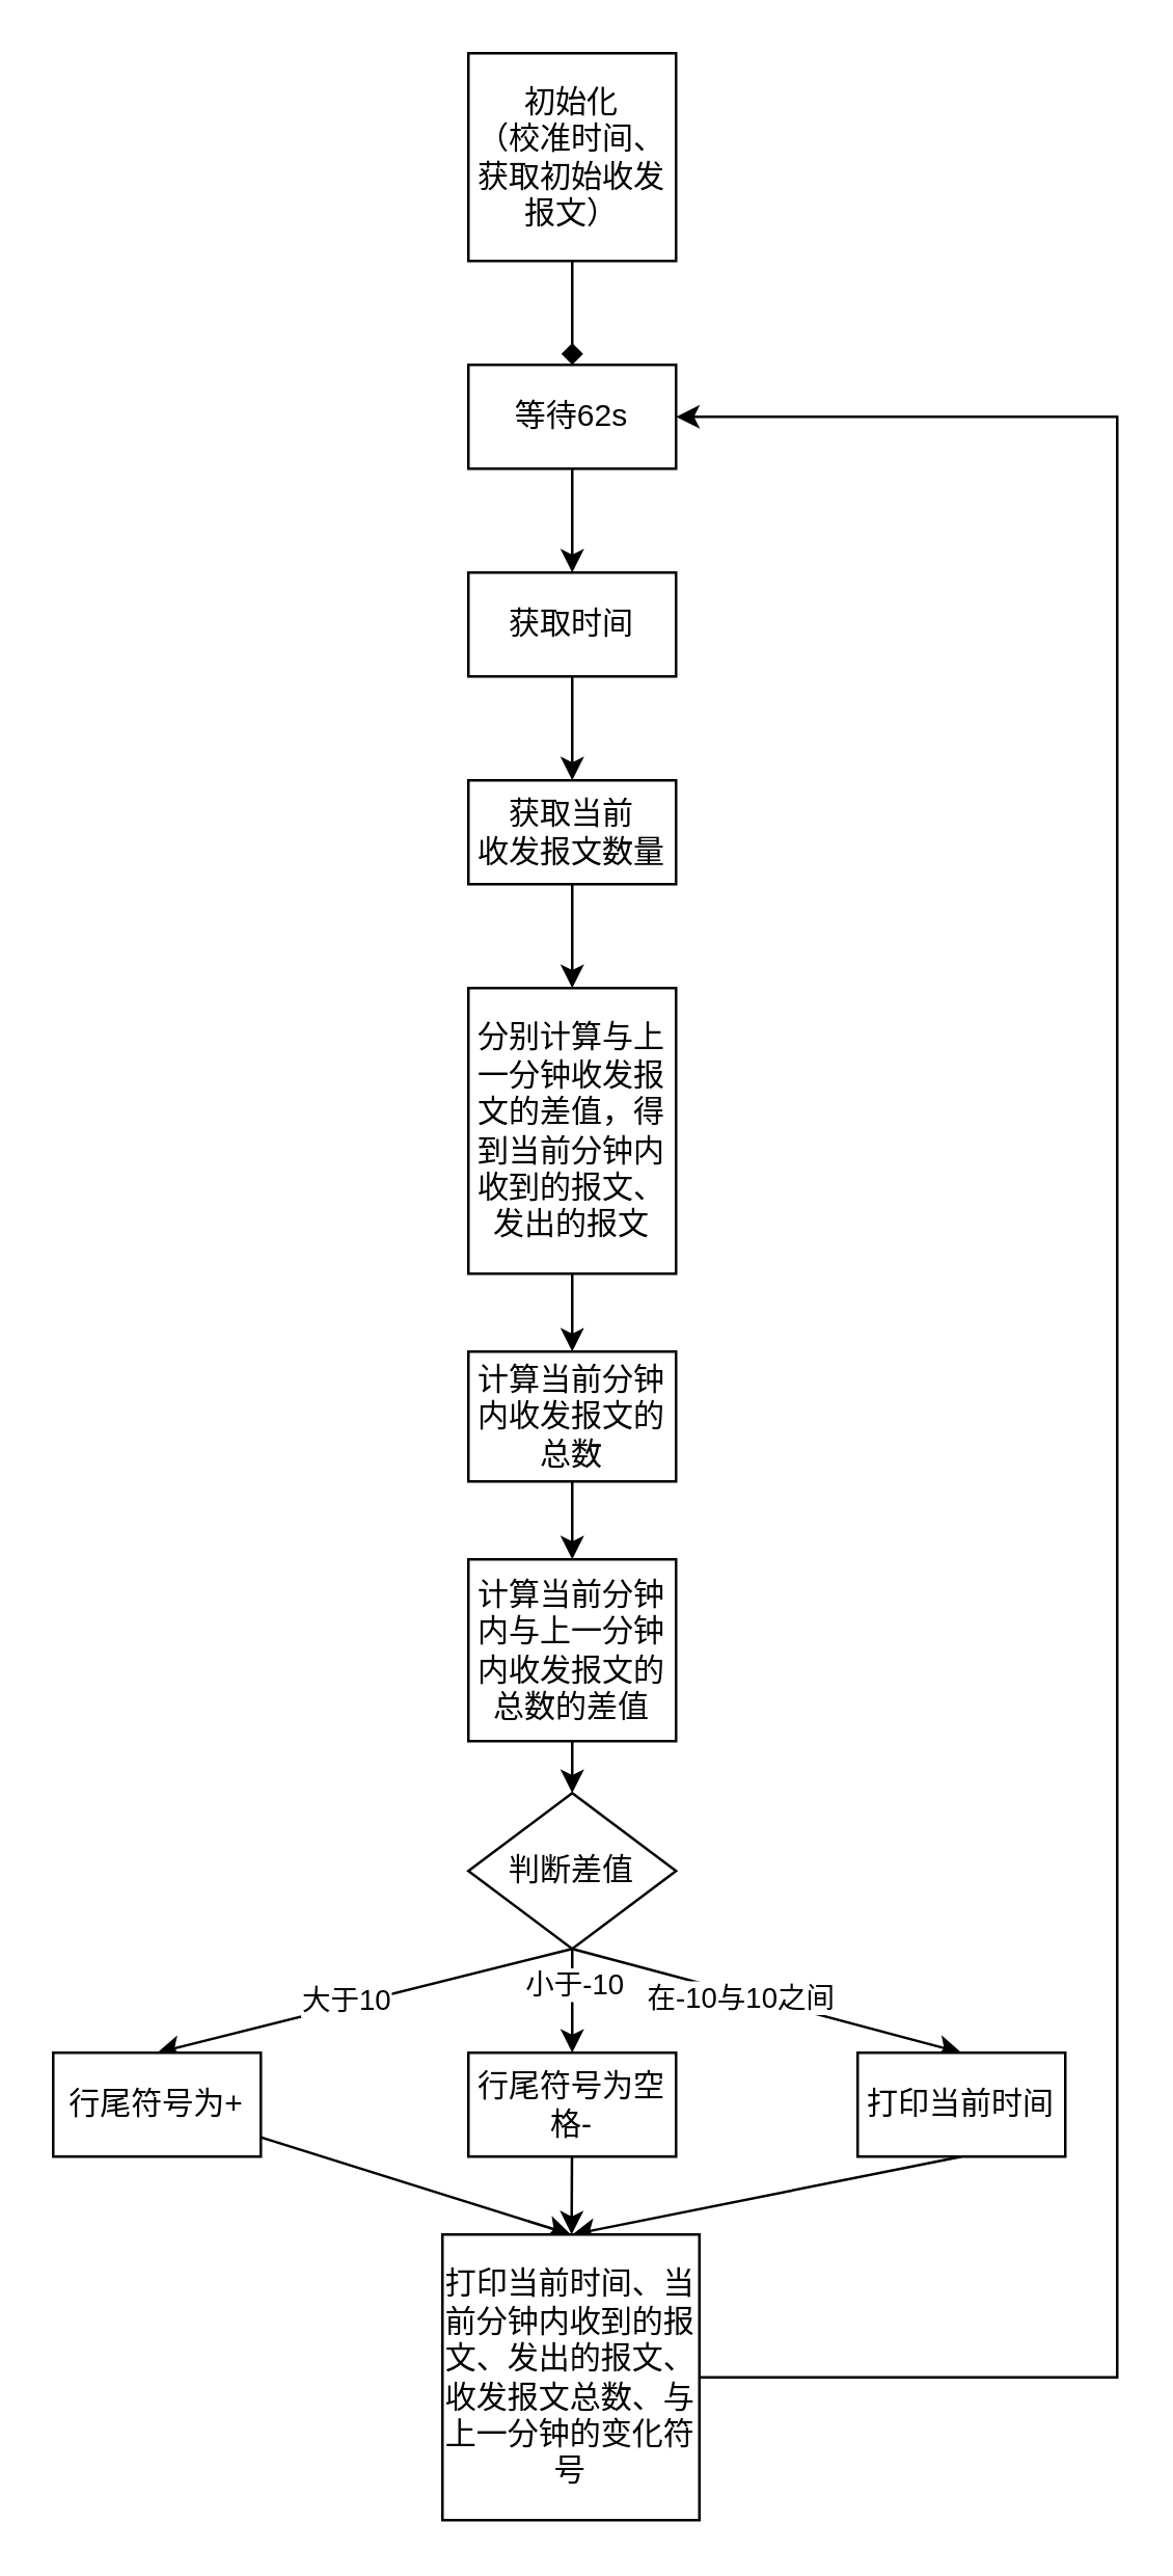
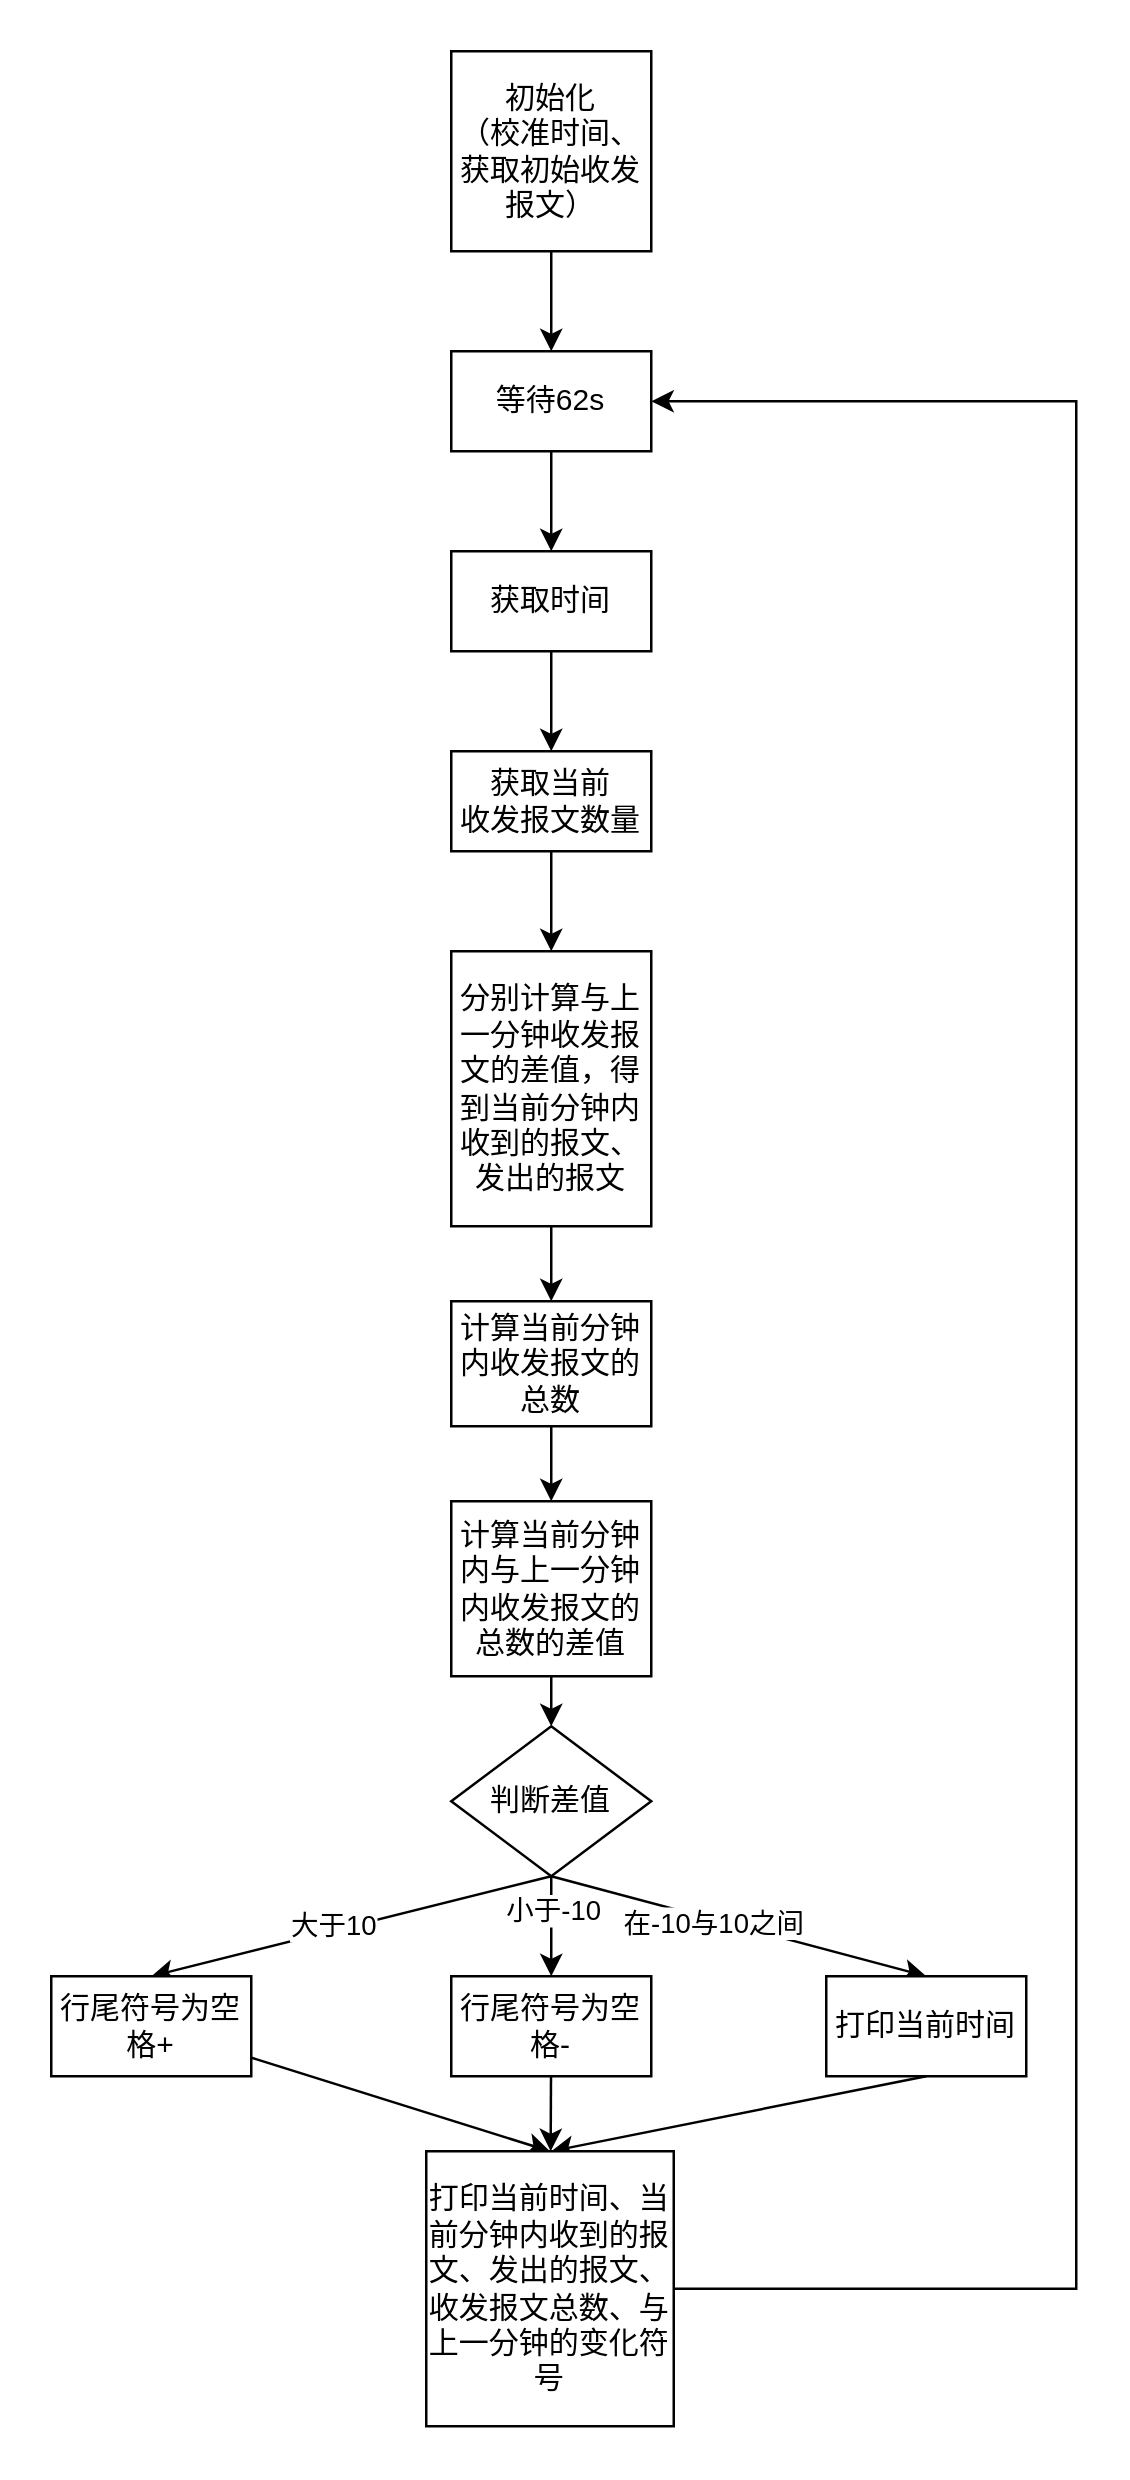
  <mxCell id="0" />
  <mxCell id="1" parent="0" />
- <mxCell id="2" value="" style="edgeStyle=orthogonalEdgeStyle;rounded=0;orthogonalLoop=1;jettySize=auto;html=1;endArrow=diamond;" edge="1" parent="1" source="3" target="11"><mxGeometry relative="1" as="geometry" /></mxCell>
+ <mxCell id="2" value="" style="edgeStyle=orthogonalEdgeStyle;rounded=0;orthogonalLoop=1;jettySize=auto;html=1;" edge="1" parent="1" source="3" target="11"><mxGeometry relative="1" as="geometry" /></mxCell>
  <mxCell id="3" value="初始化&lt;br&gt;（校准时间、获取初始收发报文）" style="rounded=0;whiteSpace=wrap;html=1;" vertex="1" parent="1"><mxGeometry x="180" y="20" width="80" height="80" as="geometry" /></mxCell>
  <mxCell id="4" value="" style="edgeStyle=orthogonalEdgeStyle;rounded=0;orthogonalLoop=1;jettySize=auto;html=1;" edge="1" parent="1" source="5" target="7"><mxGeometry relative="1" as="geometry" /></mxCell>
  <mxCell id="5" value="获取时间" style="rounded=0;whiteSpace=wrap;html=1;" vertex="1" parent="1"><mxGeometry x="180" y="220" width="80" height="40" as="geometry" /></mxCell>
  <mxCell id="6" value="" style="edgeStyle=orthogonalEdgeStyle;rounded=0;orthogonalLoop=1;jettySize=auto;html=1;" edge="1" parent="1" source="7" target="9"><mxGeometry relative="1" as="geometry" /></mxCell>
  <mxCell id="7" value="获取当前&lt;br&gt;收发报文数量" style="rounded=0;whiteSpace=wrap;html=1;" vertex="1" parent="1"><mxGeometry x="180" y="300" width="80" height="40" as="geometry" /></mxCell>
  <mxCell id="8" style="edgeStyle=orthogonalEdgeStyle;rounded=0;orthogonalLoop=1;jettySize=auto;html=1;exitX=0.5;exitY=1;exitDx=0;exitDy=0;entryX=0.5;entryY=0;entryDx=0;entryDy=0;" edge="1" parent="1" source="9" target="13"><mxGeometry relative="1" as="geometry" /></mxCell>
  <mxCell id="9" value="分别计算与上一分钟收发报文的差值，得到当前分钟内收到的报文、发出的报文" style="rounded=0;whiteSpace=wrap;html=1;" vertex="1" parent="1"><mxGeometry x="180" y="380" width="80" height="110" as="geometry" /></mxCell>
  <mxCell id="10" value="" style="edgeStyle=orthogonalEdgeStyle;rounded=0;orthogonalLoop=1;jettySize=auto;html=1;" edge="1" parent="1" source="11" target="5"><mxGeometry relative="1" as="geometry" /></mxCell>
  <mxCell id="11" value="等待62s" style="rounded=0;whiteSpace=wrap;html=1;" vertex="1" parent="1"><mxGeometry x="180" y="140" width="80" height="40" as="geometry" /></mxCell>
  <mxCell id="12" value="" style="edgeStyle=orthogonalEdgeStyle;rounded=0;orthogonalLoop=1;jettySize=auto;html=1;" edge="1" parent="1" source="13" target="15"><mxGeometry relative="1" as="geometry" /></mxCell>
  <mxCell id="13" value="计算当前分钟内收发报文的总数" style="rounded=0;whiteSpace=wrap;html=1;" vertex="1" parent="1"><mxGeometry x="180" y="520" width="80" height="50" as="geometry" /></mxCell>
  <mxCell id="14" style="edgeStyle=orthogonalEdgeStyle;rounded=0;orthogonalLoop=1;jettySize=auto;html=1;exitX=0.5;exitY=1;exitDx=0;exitDy=0;entryX=0.5;entryY=0;entryDx=0;entryDy=0;" edge="1" parent="1" source="15" target="22"><mxGeometry relative="1" as="geometry" /></mxCell>
  <mxCell id="15" value="计算当前分钟内与上一分钟内收发报文的总数的差值" style="rounded=0;whiteSpace=wrap;html=1;" vertex="1" parent="1"><mxGeometry x="180" y="600" width="80" height="70" as="geometry" /></mxCell>
  <mxCell id="16" style="rounded=0;orthogonalLoop=1;jettySize=auto;html=1;exitX=0.5;exitY=1;exitDx=0;exitDy=0;entryX=0.5;entryY=0;entryDx=0;entryDy=0;" edge="1" parent="1" source="22" target="24"><mxGeometry relative="1" as="geometry" /></mxCell>
  <mxCell id="17" value="大于10" style="edgeLabel;html=1;align=center;verticalAlign=middle;resizable=0;points=[];" vertex="1" connectable="0" parent="16"><mxGeometry x="-0.113" y="2" relative="1" as="geometry"><mxPoint x="-17" as="offset" /></mxGeometry></mxCell>
  <mxCell id="18" style="edgeStyle=none;rounded=0;orthogonalLoop=1;jettySize=auto;html=1;exitX=0.5;exitY=1;exitDx=0;exitDy=0;" edge="1" parent="1" source="22" target="26"><mxGeometry relative="1" as="geometry" /></mxCell>
  <mxCell id="19" value="小于-10" style="edgeLabel;html=1;align=center;verticalAlign=middle;resizable=0;points=[];" vertex="1" connectable="0" parent="18"><mxGeometry x="-0.368" relative="1" as="geometry"><mxPoint as="offset" /></mxGeometry></mxCell>
  <mxCell id="20" style="edgeStyle=none;rounded=0;orthogonalLoop=1;jettySize=auto;html=1;exitX=0.5;exitY=1;exitDx=0;exitDy=0;entryX=0.5;entryY=0;entryDx=0;entryDy=0;" edge="1" parent="1" source="22" target="28"><mxGeometry relative="1" as="geometry" /></mxCell>
  <mxCell id="21" value="在-10与10之间" style="edgeLabel;html=1;align=center;verticalAlign=middle;resizable=0;points=[];" vertex="1" connectable="0" parent="20"><mxGeometry x="-0.133" y="-1" relative="1" as="geometry"><mxPoint as="offset" /></mxGeometry></mxCell>
  <mxCell id="22" value="判断差值" style="rhombus;whiteSpace=wrap;html=1;" vertex="1" parent="1"><mxGeometry x="180" y="690" width="80" height="60" as="geometry" /></mxCell>
  <mxCell id="23" style="edgeStyle=none;rounded=0;orthogonalLoop=1;jettySize=auto;html=1;entryX=0.5;entryY=0;entryDx=0;entryDy=0;" edge="1" parent="1" source="24" target="30"><mxGeometry relative="1" as="geometry" /></mxCell>
- <mxCell id="24" value="行尾符号为+" style="rounded=0;whiteSpace=wrap;html=1;" vertex="1" parent="1"><mxGeometry x="20" y="790" width="80" height="40" as="geometry" /></mxCell>
+ <mxCell id="24" value="行尾符号为空格+" style="rounded=0;whiteSpace=wrap;html=1;" vertex="1" parent="1"><mxGeometry x="20" y="790" width="80" height="40" as="geometry" /></mxCell>
  <mxCell id="25" value="" style="edgeStyle=none;rounded=0;orthogonalLoop=1;jettySize=auto;html=1;" edge="1" parent="1" source="26" target="30"><mxGeometry relative="1" as="geometry" /></mxCell>
  <mxCell id="26" value="行尾符号为空格-" style="rounded=0;whiteSpace=wrap;html=1;" vertex="1" parent="1"><mxGeometry x="180" y="790" width="80" height="40" as="geometry" /></mxCell>
  <mxCell id="27" style="edgeStyle=none;rounded=0;orthogonalLoop=1;jettySize=auto;html=1;exitX=0.5;exitY=1;exitDx=0;exitDy=0;" edge="1" parent="1" source="28"><mxGeometry relative="1" as="geometry"><mxPoint x="220" y="860" as="targetPoint" /></mxGeometry></mxCell>
  <mxCell id="28" value="打印当前时间" style="rounded=0;whiteSpace=wrap;html=1;" vertex="1" parent="1"><mxGeometry x="330" y="790" width="80" height="40" as="geometry" /></mxCell>
  <mxCell id="29" style="edgeStyle=orthogonalEdgeStyle;rounded=0;orthogonalLoop=1;jettySize=auto;html=1;exitX=1;exitY=0.5;exitDx=0;exitDy=0;entryX=1;entryY=0.5;entryDx=0;entryDy=0;" edge="1" parent="1" source="30" target="11"><mxGeometry relative="1" as="geometry"><mxPoint x="480" y="160" as="targetPoint" /><Array as="points"><mxPoint x="430" y="915" /><mxPoint x="430" y="160" /></Array></mxGeometry></mxCell>
  <mxCell id="30" value="打印当前时间、当前分钟内收到的报文、发出的报文、收发报文总数、与上一分钟的变化符号" style="rounded=0;whiteSpace=wrap;html=1;" vertex="1" parent="1"><mxGeometry x="170" y="860" width="99" height="110" as="geometry" /></mxCell>
